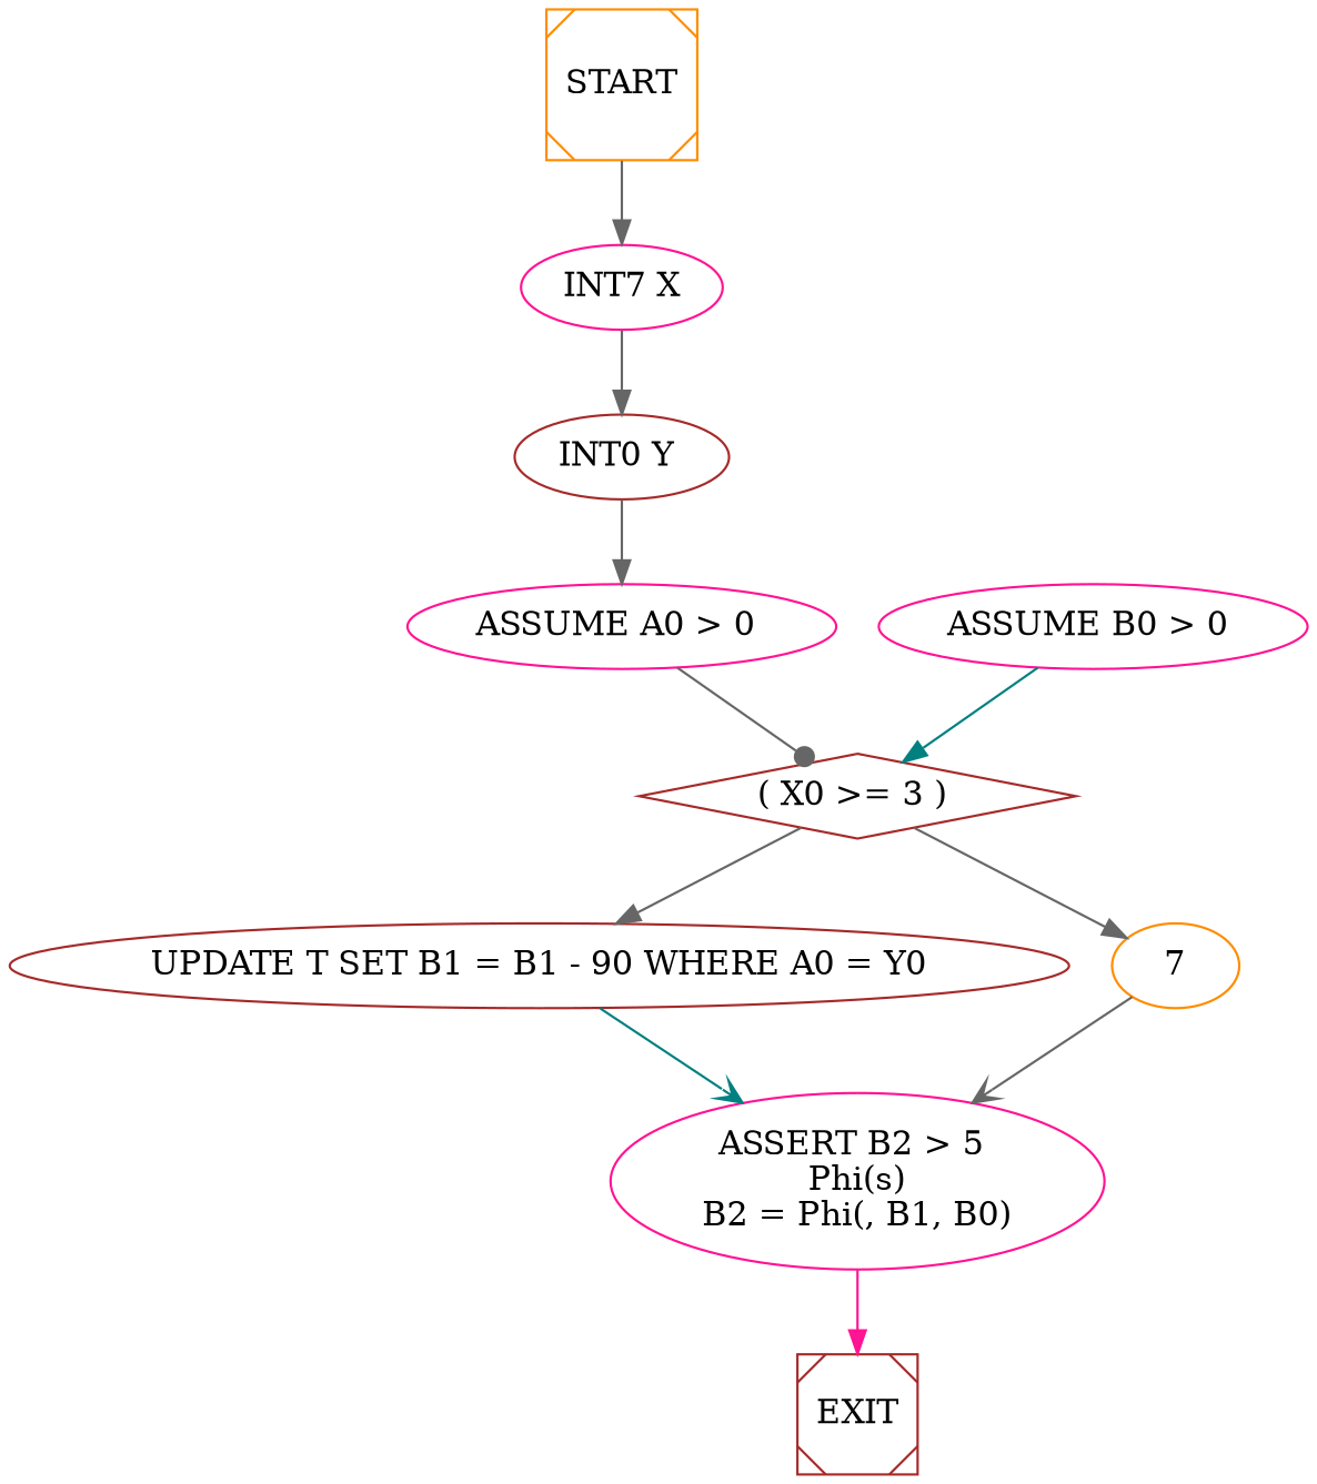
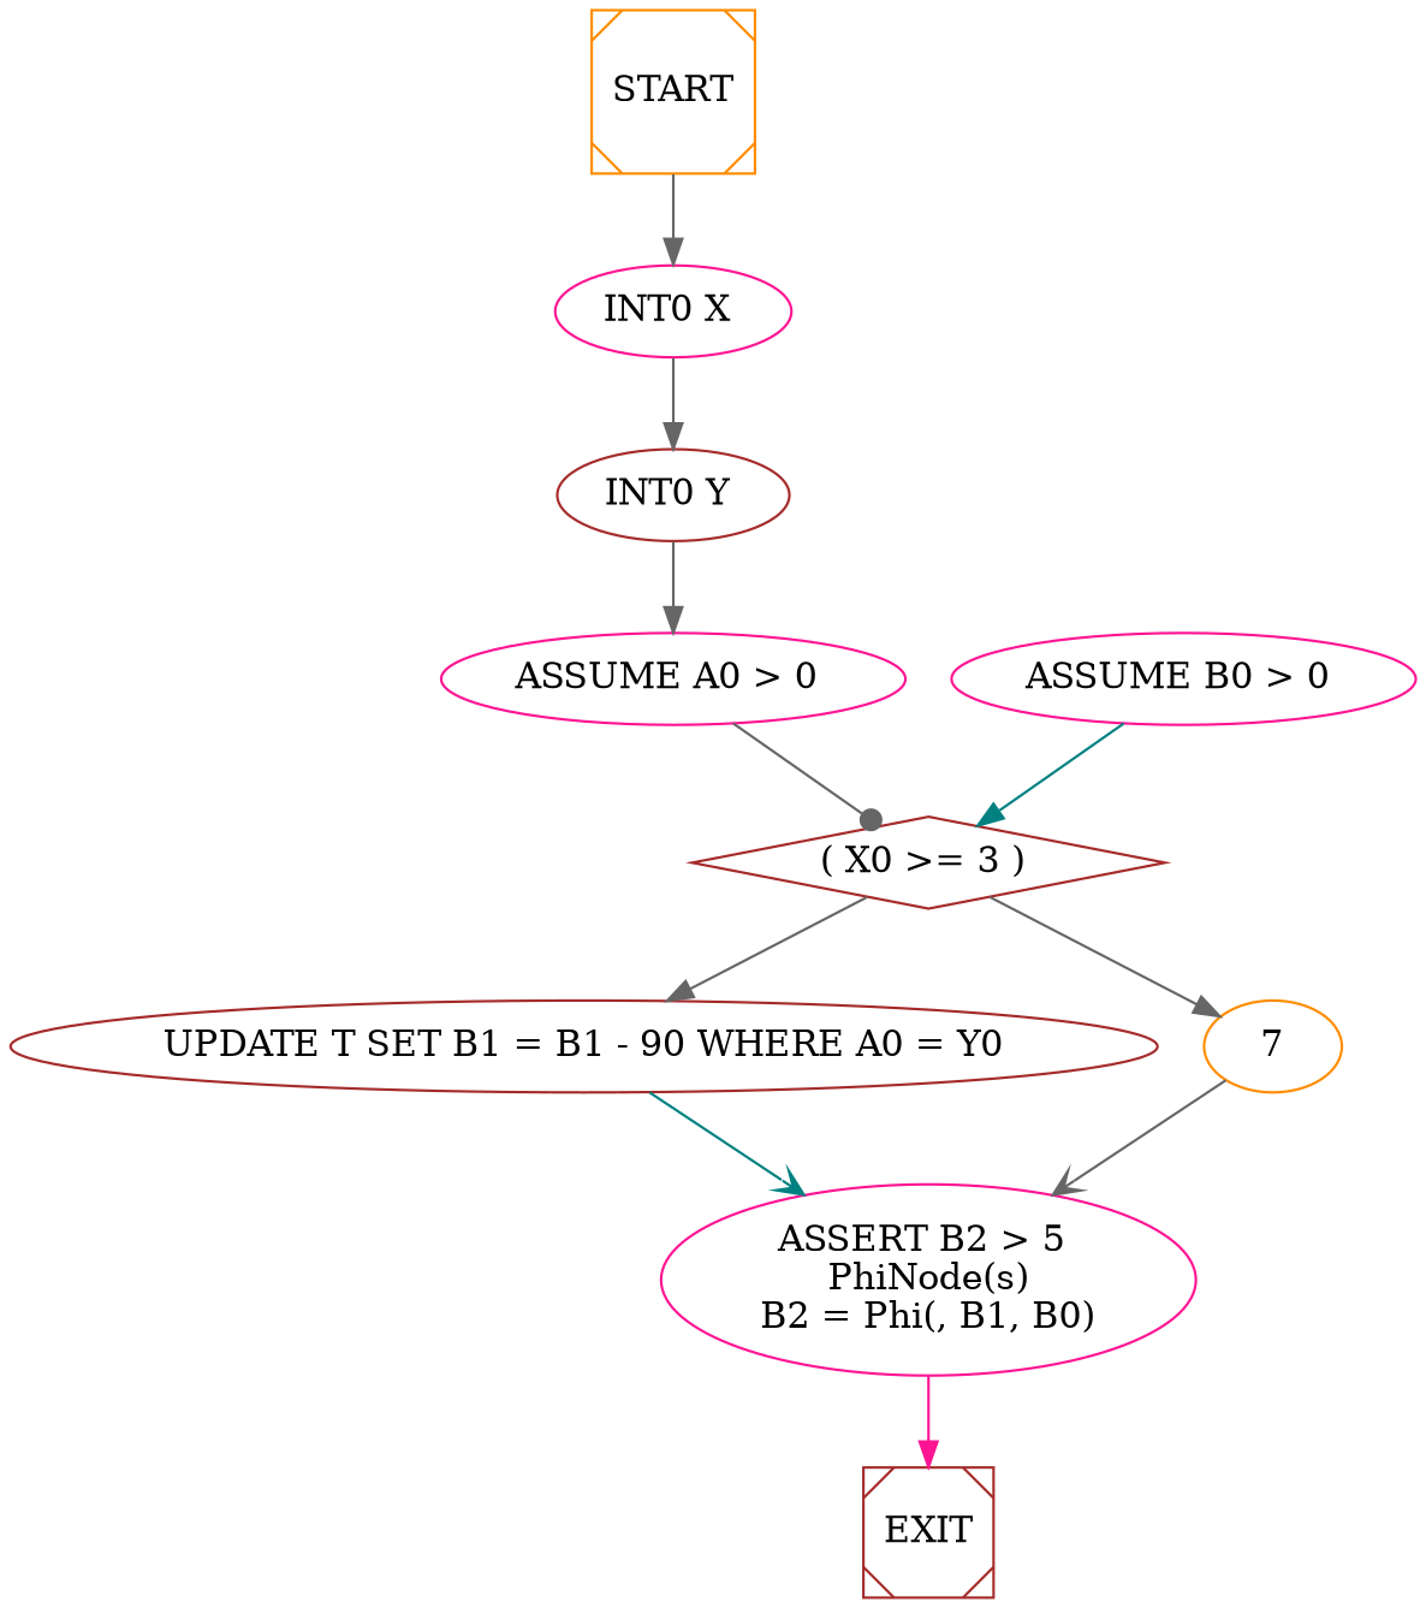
  digraph {
    node [color=deeppink]
    edge [arrowhead=normal color=gray40]
    n1 [color=darkorange label=START shape=Msquare]
-   n2 [label="INT7 X"]
+   n2 [label="INT0 X "]
    n3 [color=brown label="INT0 Y "]
    n4 [label="ASSUME A0 > 0 "]
    n5 [color=brown label="( X0 >= 3 ) " shape=diamond]
    n6 [label="ASSUME B0 > 0 "]
    n7 [color=brown label="UPDATE T SET B1 = B1 - 90 WHERE A0 = Y0"]
    7 [color=darkorange]
-   n9 [label="ASSERT B2 > 5 \nPhi(s)\nB2 = Phi(, B1, B0)"]
+   n9 [label="ASSERT B2 > 5 \nPhiNode(s)\nB2 = Phi(, B1, B0)"]
    EXIT [color=brown shape=Msquare]
    n1 -> n2
    n2 -> n3
    n3 -> n4
    n4 -> n5 [arrowhead=dot]
    n5 -> n7
    n5 -> 7
    n6 -> n5 [color=teal]
    n7 -> n9 [arrowhead=vee color=teal]
    7 -> n9 [arrowhead=vee]
    n9 -> EXIT [color=deeppink]
  }
